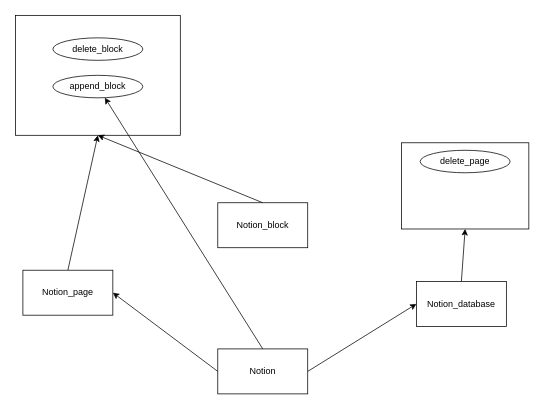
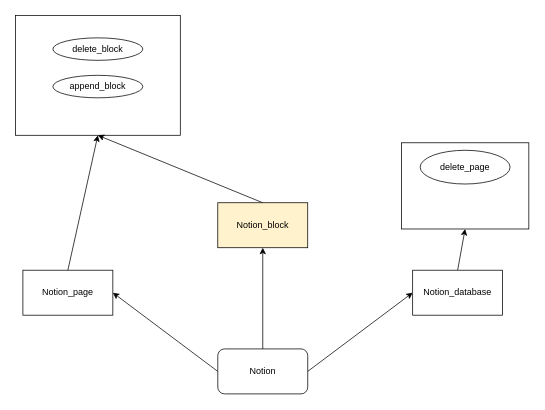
  <mxCell id="0" />
  <mxCell id="1" parent="0" />
  <mxCell id="2" value="" style="rounded=0;whiteSpace=wrap;html=1;" vertex="1" parent="1"><mxGeometry x="535" y="190" width="170" height="115" as="geometry" /></mxCell>
  <mxCell id="3" value="" style="rounded=0;whiteSpace=wrap;html=1;" vertex="1" parent="1"><mxGeometry x="20" y="20" width="220" height="160" as="geometry" /></mxCell>
- <mxCell id="4" style="edgeStyle=none;html=1;exitX=0.5;exitY=0;exitDx=0;exitDy=0;" edge="1" parent="1" source="7" target="15"><mxGeometry relative="1" as="geometry" /></mxCell>
+ <mxCell id="4" style="edgeStyle=none;html=1;exitX=0.5;exitY=0;exitDx=0;exitDy=0;entryX=0.5;entryY=1;entryDx=0;entryDy=0;" edge="1" parent="1" source="7" target="11"><mxGeometry relative="1" as="geometry" /></mxCell>
  <mxCell id="5" style="edgeStyle=none;html=1;exitX=1;exitY=0.5;exitDx=0;exitDy=0;entryX=0;entryY=0.5;entryDx=0;entryDy=0;" edge="1" parent="1" source="7" target="9"><mxGeometry relative="1" as="geometry" /></mxCell>
  <mxCell id="6" style="edgeStyle=none;html=1;exitX=0;exitY=0.5;exitDx=0;exitDy=0;entryX=1;entryY=0.5;entryDx=0;entryDy=0;" edge="1" parent="1" source="7" target="13"><mxGeometry relative="1" as="geometry" /></mxCell>
- <mxCell id="7" value="Notion" style="rounded=0;whiteSpace=wrap;html=1;" vertex="1" parent="1"><mxGeometry x="290" y="465" width="120" height="60" as="geometry" /></mxCell>
+ <mxCell id="7" value="Notion" style="whiteSpace=wrap;html=1;rounded=1;" vertex="1" parent="1"><mxGeometry x="290" y="465" width="120" height="60" as="geometry" /></mxCell>
  <mxCell id="8" style="edgeStyle=none;html=1;exitX=0.5;exitY=0;exitDx=0;exitDy=0;entryX=0.5;entryY=1;entryDx=0;entryDy=0;" edge="1" parent="1" source="9" target="2"><mxGeometry relative="1" as="geometry" /></mxCell>
- <mxCell id="9" value="Notion_database" style="rounded=0;whiteSpace=wrap;html=1;" vertex="1" parent="1"><mxGeometry x="555" y="375" width="120" height="60" as="geometry" /></mxCell>
+ <mxCell id="9" value="Notion_database" style="rounded=0;whiteSpace=wrap;html=1;" vertex="1" parent="1"><mxGeometry x="550" y="360" width="120" height="60" as="geometry" /></mxCell>
  <mxCell id="10" style="edgeStyle=none;html=1;exitX=0.5;exitY=0;exitDx=0;exitDy=0;entryX=0.5;entryY=1;entryDx=0;entryDy=0;" edge="1" parent="1" source="11" target="3"><mxGeometry relative="1" as="geometry" /></mxCell>
- <mxCell id="11" value="Notion_block" style="rounded=0;whiteSpace=wrap;html=1;" vertex="1" parent="1"><mxGeometry x="290" y="270" width="120" height="60" as="geometry" /></mxCell>
+ <mxCell id="11" value="Notion_block" style="rounded=0;whiteSpace=wrap;html=1;fillColor=#fff2cc;" vertex="1" parent="1"><mxGeometry x="290" y="270" width="120" height="60" as="geometry" /></mxCell>
  <mxCell id="12" style="edgeStyle=none;html=1;exitX=0.5;exitY=0;exitDx=0;exitDy=0;entryX=0.5;entryY=1;entryDx=0;entryDy=0;" edge="1" parent="1" source="13" target="3"><mxGeometry relative="1" as="geometry"><mxPoint x="130" y="220" as="targetPoint" /></mxGeometry></mxCell>
  <mxCell id="13" value="Notion_page" style="rounded=0;whiteSpace=wrap;html=1;" vertex="1" parent="1"><mxGeometry x="30" y="360" width="120" height="60" as="geometry" /></mxCell>
- <mxCell id="14" value="delete_page" style="ellipse;whiteSpace=wrap;html=1;" vertex="1" parent="1"><mxGeometry x="560" y="200" width="120" height="30" as="geometry" /></mxCell>
+ <mxCell id="14" value="delete_page" style="ellipse;whiteSpace=wrap;html=1;" vertex="1" parent="1"><mxGeometry x="560" y="200" width="120" height="45" as="geometry" /></mxCell>
  <mxCell id="15" value="append_block" style="ellipse;whiteSpace=wrap;html=1;" vertex="1" parent="1"><mxGeometry x="70" y="100" width="120" height="30" as="geometry" /></mxCell>
  <mxCell id="16" value="delete_block" style="ellipse;whiteSpace=wrap;html=1;" vertex="1" parent="1"><mxGeometry x="70" y="50" width="120" height="30" as="geometry" /></mxCell>
